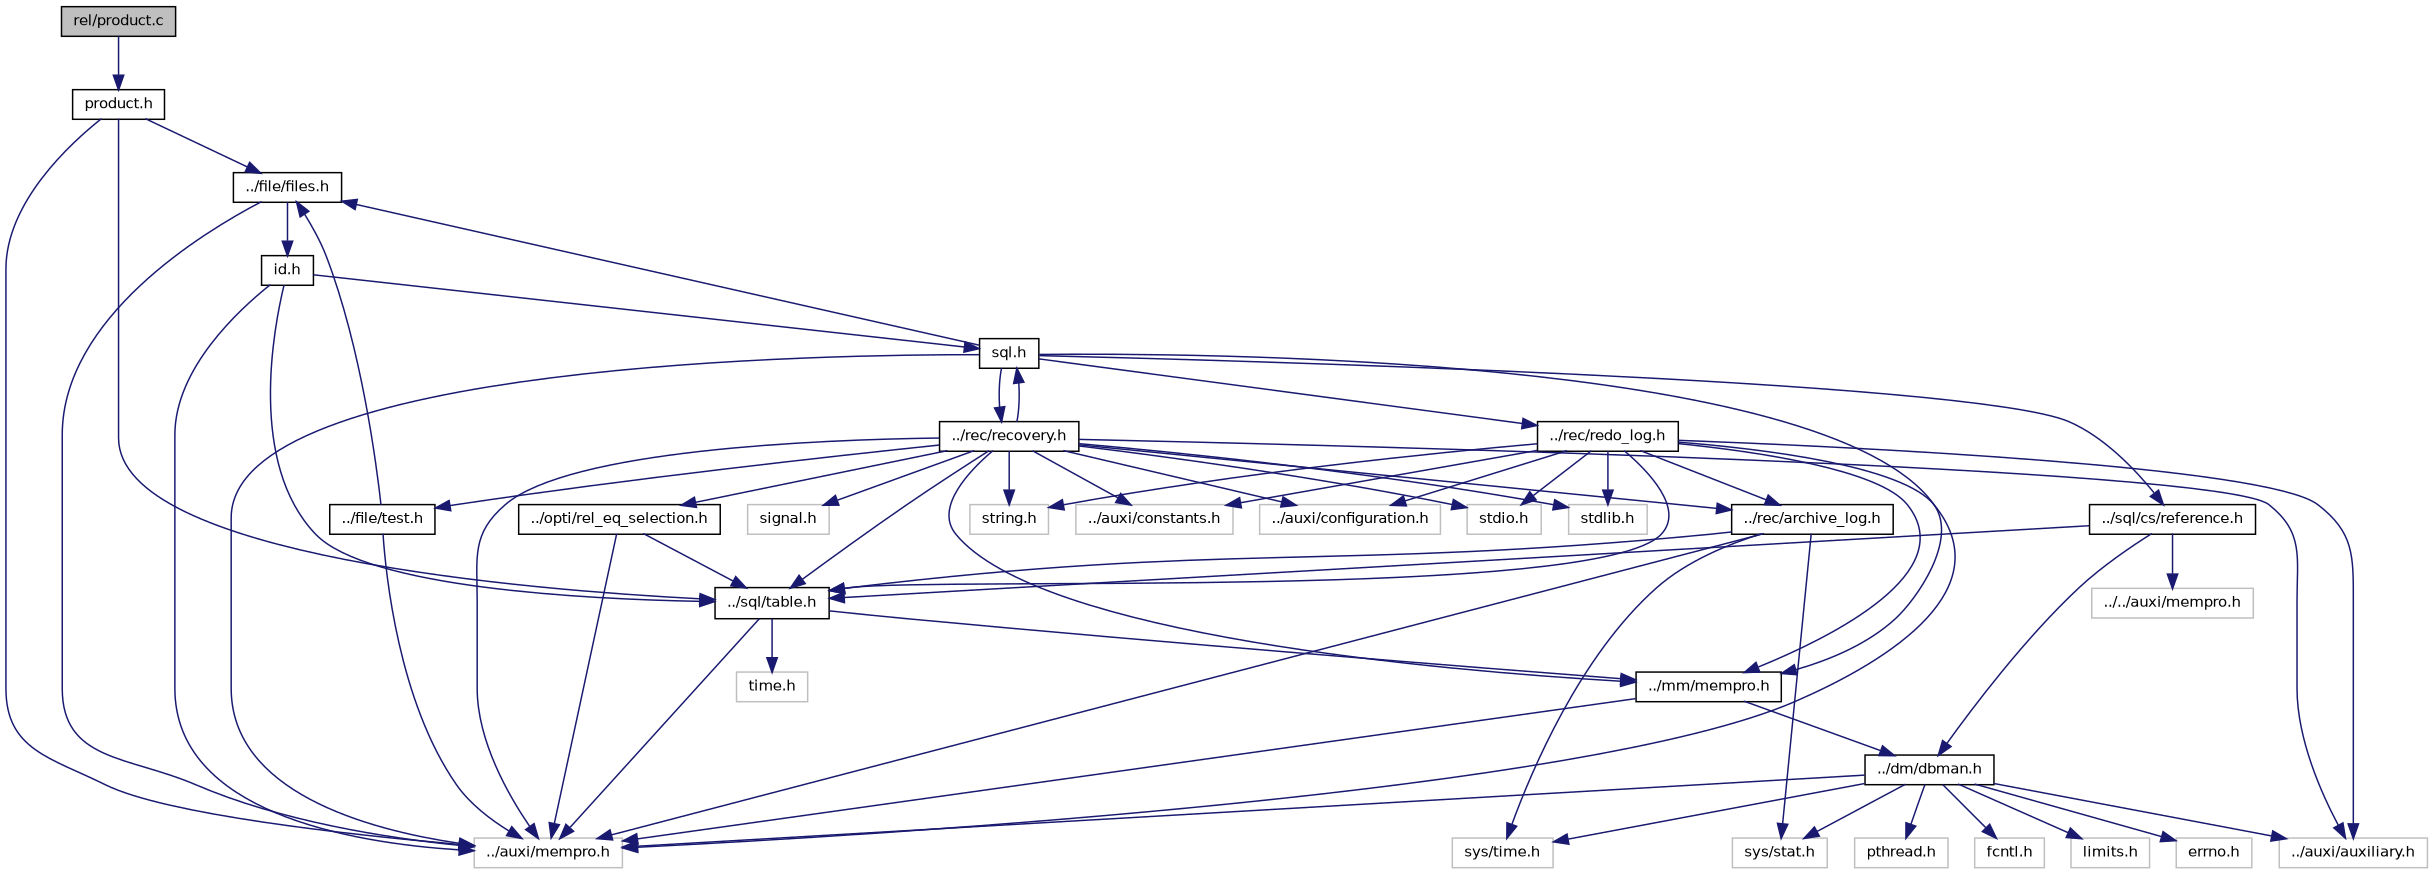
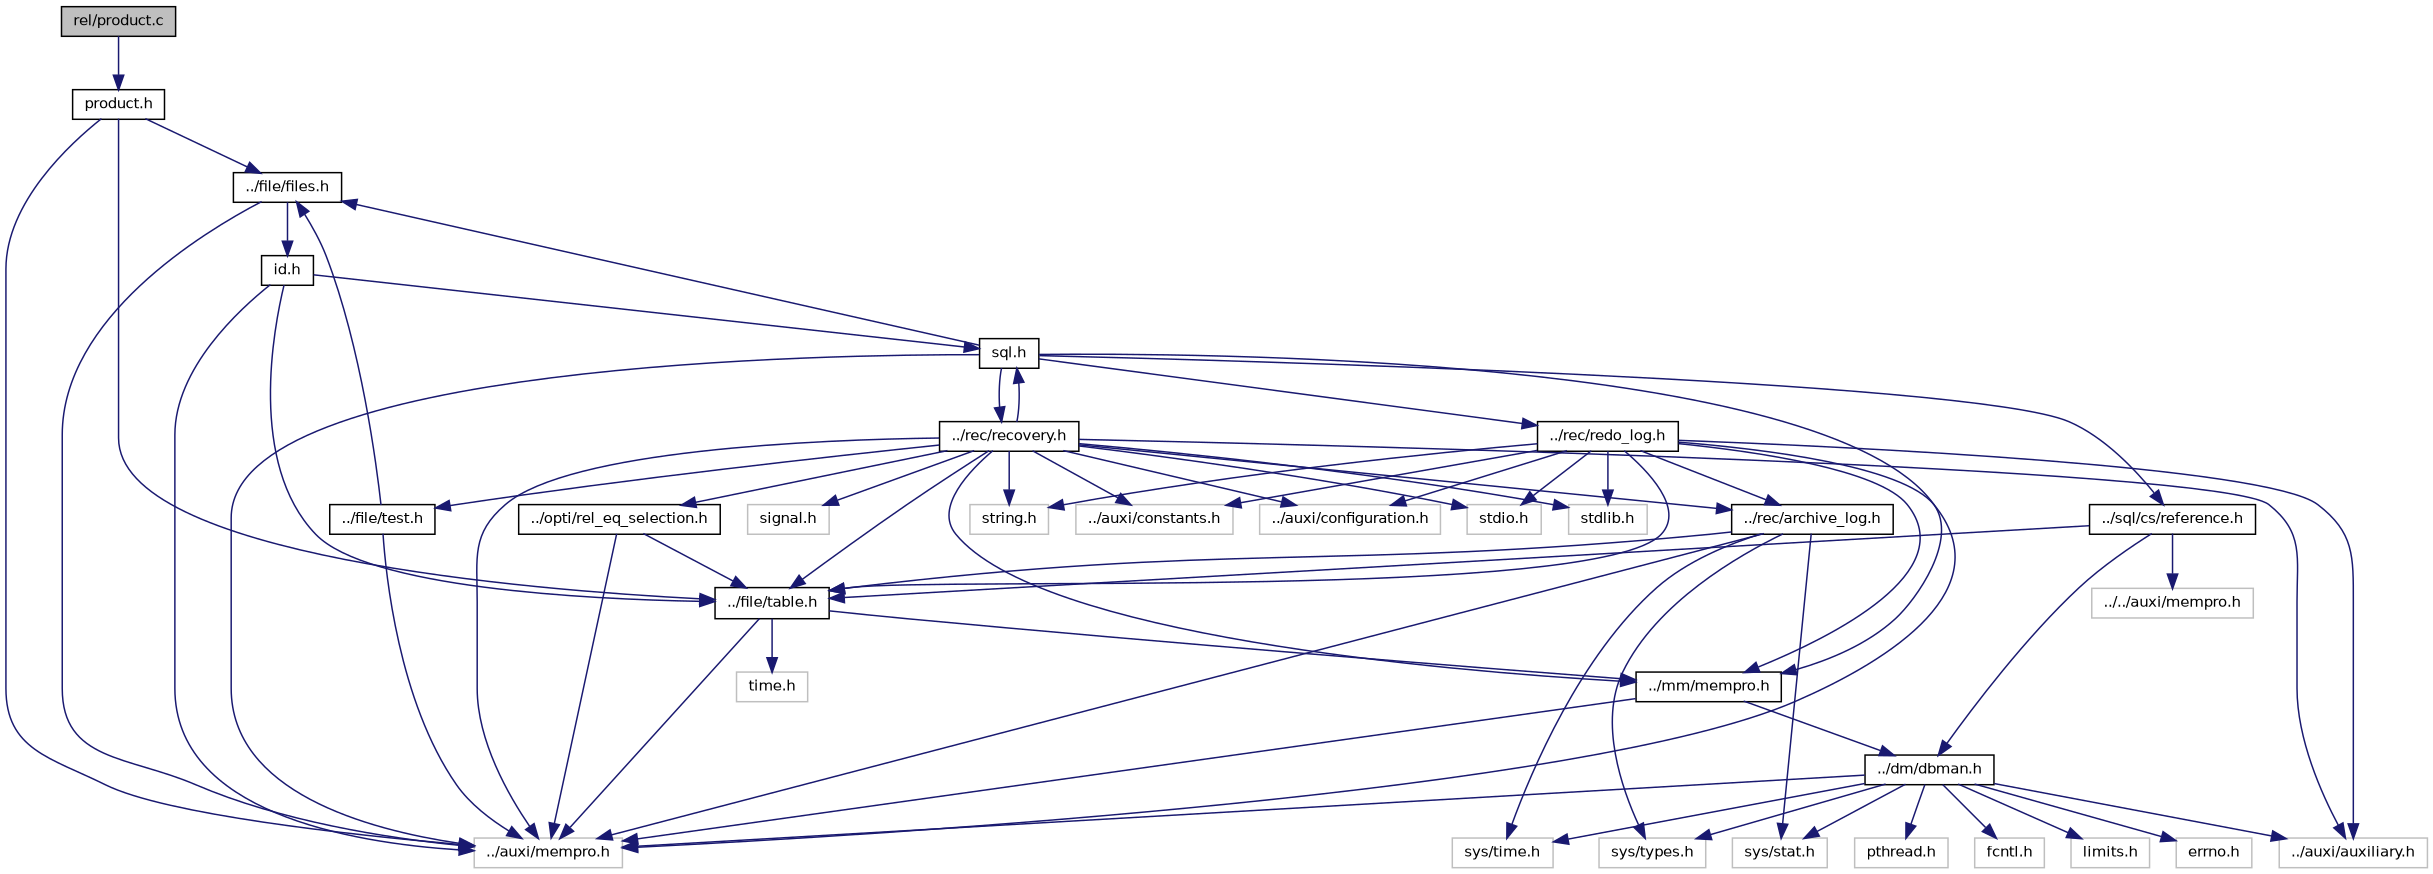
  digraph {
    node [color=grey75 fontname=Helvetica fontsize=10 shape=record]
    edge [color=midnightblue fontname=Helvetica fontsize=10 labelfontname=Helvetica labelfontsize=10 style=solid]
    n1 [color=black fillcolor=grey75 fontcolor=black height=0.2 label="rel/product.c" style=filled width=0.4]
    n2 [color=black height=0.2 label="product.h" width=0.4]
-   n3 [color=black height=0.2 label="../sql/table.h" width=0.4]
+   n3 [color=black height=0.2 label="../file/table.h" width=0.4]
    n4 [height=0.2 label="../auxi/mempro.h" width=0.4]
    n5 [color=black height=0.2 label="../file/files.h" width=0.4]
    n6 [color=black height=0.2 label="../mm/mempro.h" width=0.4]
    n7 [height=0.2 label="time.h" width=0.4]
    n8 [color=black height=0.2 label="id.h" width=0.4]
    n9 [color=black height=0.2 label="../dm/dbman.h" width=0.4]
    n10 [height=0.2 label="../auxi/auxiliary.h" width=0.4]
    n11 [height=0.2 label="errno.h" width=0.4]
    n12 [height=0.2 label="pthread.h" width=0.4]
    n13 [height=0.2 label="sys/time.h" width=0.4]
+   n14 [height=0.2 label="sys/types.h" width=0.4]
    n15 [height=0.2 label="sys/stat.h" width=0.4]
    n16 [height=0.2 label="fcntl.h" width=0.4]
    n17 [height=0.2 label="limits.h" width=0.4]
    n18 [color=black height=0.2 label="sql.h" width=0.4]
    n19 [color=black height=0.2 label="../sql/cs/reference.h" width=0.4]
    n20 [color=black height=0.2 label="../rec/recovery.h" width=0.4]
    n21 [color=black height=0.2 label="../rec/redo_log.h" width=0.4]
    n22 [height=0.2 label="../../auxi/mempro.h" width=0.4]
    n23 [height=0.2 label="../auxi/constants.h" width=0.4]
    n24 [height=0.2 label="../auxi/configuration.h" width=0.4]
    n25 [color=black height=0.2 label="../rec/archive_log.h" width=0.4]
    n26 [color=black height=0.2 label="../file/test.h" width=0.4]
    n27 [color=black height=0.2 label="../opti/rel_eq_selection.h" width=0.4]
    n28 [height=0.2 label="stdio.h" width=0.4]
    n29 [height=0.2 label="stdlib.h" width=0.4]
    n30 [height=0.2 label="string.h" width=0.4]
    n31 [height=0.2 label="signal.h" width=0.4]
    n1 -> n2
    n2 -> n3
    n2 -> n4
    n2 -> n5
    n3 -> n4
    n3 -> n6
    n3 -> n7
    n5 -> n4
    n5 -> n8
    n6 -> n4
    n6 -> n9
    n8 -> n3
    n8 -> n4
    n8 -> n18
    n9 -> n4
    n9 -> n10
    n9 -> n11
    n9 -> n12
    n9 -> n13
+   n9 -> n14
    n9 -> n15
    n9 -> n16
    n9 -> n17
    n18 -> n4
    n18 -> n5
    n18 -> n6
    n18 -> n19
    n18 -> n20
    n18 -> n21
    n19 -> n3
    n19 -> n9
    n19 -> n22
    n20 -> n3
    n20 -> n4
    n20 -> n6
    n20 -> n10
    n20 -> n18
    n20 -> n23
    n20 -> n24
    n20 -> n25
    n20 -> n26
    n20 -> n27
    n20 -> n28
    n20 -> n29
    n20 -> n30
    n20 -> n31
    n21 -> n3
    n21 -> n4
    n21 -> n6
    n21 -> n10
    n21 -> n23
    n21 -> n24
    n21 -> n25
    n21 -> n28
    n21 -> n29
    n21 -> n30
    n25 -> n3
    n25 -> n4
    n25 -> n13
+   n25 -> n14
    n25 -> n15
    n26 -> n4
    n26 -> n5
    n27 -> n3
    n27 -> n4
  }
